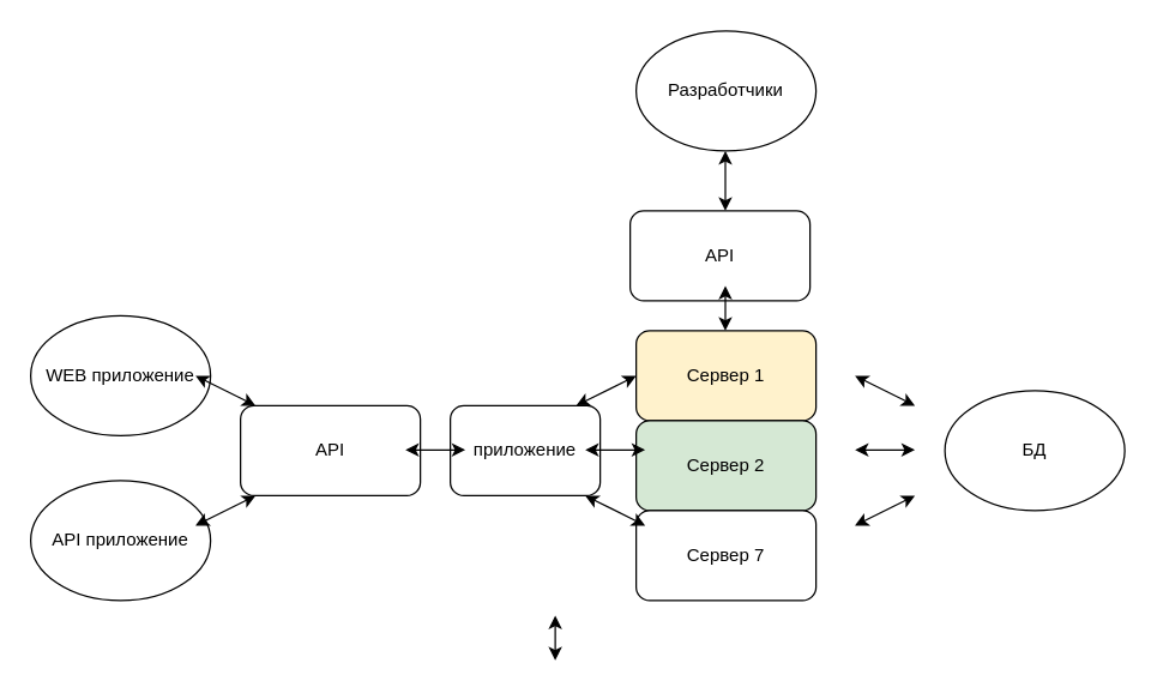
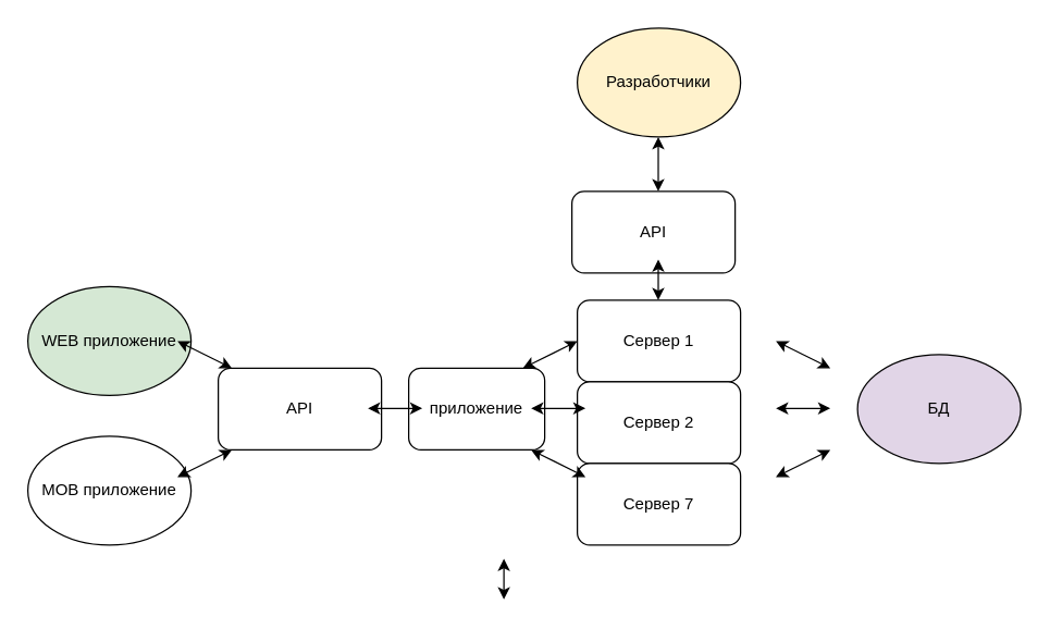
  <mxCell id="0" />
  <mxCell id="1" parent="0" />
- <mxCell id="2" value="WEB приложение" style="ellipse;whiteSpace=wrap;html=1;" vertex="1" parent="1"><mxGeometry x="20" y="210" width="120" height="80" as="geometry" /></mxCell>
- <mxCell id="3" value="БД" style="ellipse;whiteSpace=wrap;html=1;" vertex="1" parent="1"><mxGeometry x="630" y="260" width="120" height="80" as="geometry" /></mxCell>
- <mxCell id="4" value="API приложение" style="ellipse;whiteSpace=wrap;html=1;" vertex="1" parent="1"><mxGeometry x="20" y="320" width="120" height="80" as="geometry" /></mxCell>
- <mxCell id="5" value="Сервер 1" style="rounded=1;whiteSpace=wrap;html=1;fillColor=#fff2cc;" vertex="1" parent="1"><mxGeometry x="424" y="220" width="120" height="60" as="geometry" /></mxCell>
- <mxCell id="6" value="Сервер 2" style="rounded=1;whiteSpace=wrap;html=1;fillColor=#d5e8d4;" vertex="1" parent="1"><mxGeometry x="424" y="280" width="120" height="60" as="geometry" /></mxCell>
+ <mxCell id="2" value="WEB приложение" style="ellipse;whiteSpace=wrap;html=1;fillColor=#d5e8d4;" vertex="1" parent="1"><mxGeometry x="20" y="210" width="120" height="80" as="geometry" /></mxCell>
+ <mxCell id="3" value="БД" style="ellipse;whiteSpace=wrap;html=1;fillColor=#e1d5e7;" vertex="1" parent="1"><mxGeometry x="630" y="260" width="120" height="80" as="geometry" /></mxCell>
+ <mxCell id="4" value="MOB приложение" style="ellipse;whiteSpace=wrap;html=1;" vertex="1" parent="1"><mxGeometry x="20" y="320" width="120" height="80" as="geometry" /></mxCell>
+ <mxCell id="5" value="Сервер 1" style="rounded=1;whiteSpace=wrap;html=1;" vertex="1" parent="1"><mxGeometry x="424" y="220" width="120" height="60" as="geometry" /></mxCell>
+ <mxCell id="6" value="Сервер 2" style="rounded=1;whiteSpace=wrap;html=1;" vertex="1" parent="1"><mxGeometry x="424" y="280" width="120" height="60" as="geometry" /></mxCell>
  <mxCell id="7" value="Сервер 7" style="rounded=1;whiteSpace=wrap;html=1;" vertex="1" parent="1"><mxGeometry x="424" y="340" width="120" height="60" as="geometry" /></mxCell>
  <mxCell id="8" value="API" style="rounded=1;whiteSpace=wrap;html=1;" vertex="1" parent="1"><mxGeometry x="160" y="270" width="120" height="60" as="geometry" /></mxCell>
  <mxCell id="9" value="приложение" style="rounded=1;whiteSpace=wrap;html=1;" vertex="1" parent="1"><mxGeometry x="300" y="270" width="100" height="60" as="geometry" /></mxCell>
  <mxCell id="10" value="" style="endArrow=classic;startArrow=classic;html=1;rounded=0;" edge="1" parent="1"><mxGeometry width="50" height="50" relative="1" as="geometry"><mxPoint x="570" y="299.5" as="sourcePoint" /><mxPoint x="610" y="299.5" as="targetPoint" /></mxGeometry></mxCell>
  <mxCell id="11" value="" style="endArrow=classic;startArrow=classic;html=1;rounded=0;" edge="1" parent="1"><mxGeometry width="50" height="50" relative="1" as="geometry"><mxPoint x="270" y="299.5" as="sourcePoint" /><mxPoint x="310" y="299.5" as="targetPoint" /></mxGeometry></mxCell>
  <mxCell id="12" value="" style="endArrow=classic;startArrow=classic;html=1;rounded=0;" edge="1" parent="1"><mxGeometry width="50" height="50" relative="1" as="geometry"><mxPoint x="390" y="299.5" as="sourcePoint" /><mxPoint x="430" y="299.5" as="targetPoint" /></mxGeometry></mxCell>
  <mxCell id="13" value="" style="endArrow=classic;startArrow=classic;html=1;rounded=0;" edge="1" parent="1"><mxGeometry width="50" height="50" relative="1" as="geometry"><mxPoint x="570" y="350" as="sourcePoint" /><mxPoint x="610" y="330" as="targetPoint" /></mxGeometry></mxCell>
  <mxCell id="14" value="" style="endArrow=classic;startArrow=classic;html=1;rounded=0;" edge="1" parent="1"><mxGeometry width="50" height="50" relative="1" as="geometry"><mxPoint x="130" y="250" as="sourcePoint" /><mxPoint x="170" y="270" as="targetPoint" /></mxGeometry></mxCell>
  <mxCell id="15" value="" style="endArrow=classic;startArrow=classic;html=1;rounded=0;" edge="1" parent="1"><mxGeometry width="50" height="50" relative="1" as="geometry"><mxPoint x="390" y="330" as="sourcePoint" /><mxPoint x="430" y="350" as="targetPoint" /></mxGeometry></mxCell>
  <mxCell id="16" value="" style="endArrow=classic;startArrow=classic;html=1;rounded=0;" edge="1" parent="1"><mxGeometry width="50" height="50" relative="1" as="geometry"><mxPoint x="570" y="250" as="sourcePoint" /><mxPoint x="610" y="270" as="targetPoint" /></mxGeometry></mxCell>
  <mxCell id="17" value="" style="endArrow=classic;startArrow=classic;html=1;rounded=0;" edge="1" parent="1"><mxGeometry width="50" height="50" relative="1" as="geometry"><mxPoint x="384" y="270" as="sourcePoint" /><mxPoint x="424" y="250" as="targetPoint" /></mxGeometry></mxCell>
  <mxCell id="18" value="" style="endArrow=classic;startArrow=classic;html=1;rounded=0;" edge="1" parent="1"><mxGeometry width="50" height="50" relative="1" as="geometry"><mxPoint x="130" y="350" as="sourcePoint" /><mxPoint x="170" y="330" as="targetPoint" /></mxGeometry></mxCell>
- <mxCell id="19" value="Разработчики" style="ellipse;whiteSpace=wrap;html=1;" vertex="1" parent="1"><mxGeometry x="424" width="120" height="80" as="geometry" y="20" /></mxCell>
+ <mxCell id="19" value="Разработчики" style="ellipse;whiteSpace=wrap;html=1;fillColor=#fff2cc;" vertex="1" parent="1"><mxGeometry x="424" width="120" height="80" as="geometry" y="20" /></mxCell>
  <mxCell id="20" value="" style="endArrow=classic;startArrow=classic;html=1;rounded=0;" edge="1" parent="1"><mxGeometry width="50" height="50" relative="1" as="geometry"><mxPoint x="370" y="440" as="sourcePoint" /><mxPoint x="370" y="410" as="targetPoint" /></mxGeometry></mxCell>
  <mxCell id="21" value="" style="endArrow=classic;startArrow=classic;html=1;rounded=0;" edge="1" parent="1"><mxGeometry width="50" height="50" relative="1" as="geometry"><mxPoint x="483.5" y="140" as="sourcePoint" /><mxPoint x="483.5" y="100" as="targetPoint" /></mxGeometry></mxCell>
  <mxCell id="22" value="API" style="rounded=1;whiteSpace=wrap;html=1;" vertex="1" parent="1"><mxGeometry x="420" y="140" width="120" height="60" as="geometry" /></mxCell>
  <mxCell id="23" value="" style="endArrow=classic;startArrow=classic;html=1;rounded=0;" edge="1" parent="1"><mxGeometry width="50" height="50" relative="1" as="geometry"><mxPoint x="483.5" y="220" as="sourcePoint" /><mxPoint x="483.5" y="190" as="targetPoint" /></mxGeometry></mxCell>
